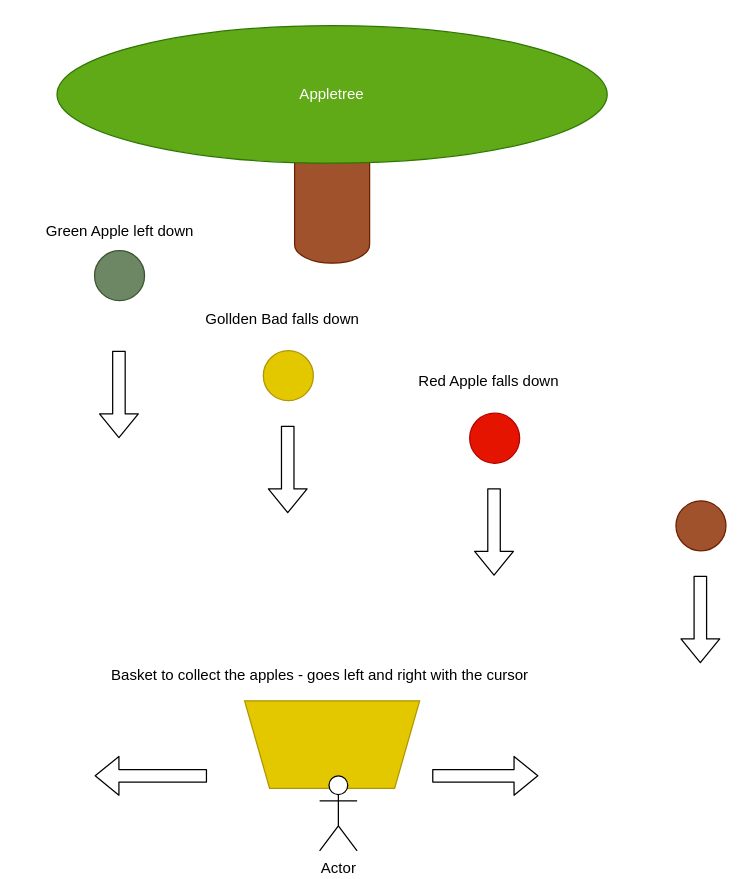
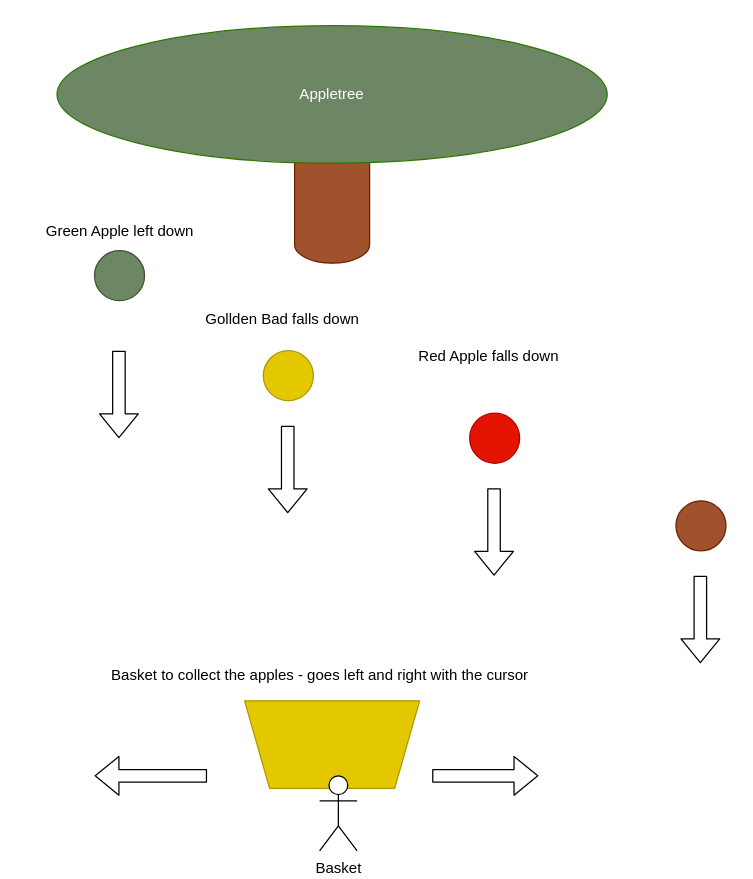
  <mxCell id="0" />
  <mxCell id="1" parent="0" />
  <mxCell id="2" value="" style="shape=cylinder3;whiteSpace=wrap;html=1;boundedLbl=1;backgroundOutline=1;size=15;fillColor=#a0522d;fontColor=#ffffff;strokeColor=#6D1F00;" vertex="1" parent="1"><mxGeometry x="235" y="90" width="60" height="120" as="geometry" /></mxCell>
- <mxCell id="3" value="Appletree" style="ellipse;whiteSpace=wrap;html=1;fillColor=#60a917;fontColor=#ffffff;strokeColor=#2D7600;" vertex="1" parent="1"><mxGeometry x="45" y="20" width="440" height="110" as="geometry" /></mxCell>
+ <mxCell id="3" value="Appletree" style="ellipse;whiteSpace=wrap;html=1;fillColor=#6d8764;fontColor=#ffffff;strokeColor=#2D7600;" vertex="1" parent="1"><mxGeometry x="45" y="20" width="440" height="110" as="geometry" /></mxCell>
  <mxCell id="4" value="" style="ellipse;whiteSpace=wrap;html=1;aspect=fixed;fillColor=#6d8764;fontColor=#ffffff;strokeColor=#3A5431;" vertex="1" parent="1"><mxGeometry x="75" y="200" width="40" height="40" as="geometry" /></mxCell>
  <mxCell id="5" value="" style="ellipse;whiteSpace=wrap;html=1;aspect=fixed;fillColor=#e51400;fontColor=#ffffff;strokeColor=#B20000;" vertex="1" parent="1"><mxGeometry x="375" y="330" width="40" height="40" as="geometry" /></mxCell>
  <mxCell id="6" value="" style="shape=trapezoid;perimeter=trapezoidPerimeter;whiteSpace=wrap;html=1;fixedSize=1;rotation=-180;fillColor=#e3c800;fontColor=#000000;strokeColor=#B09500;" vertex="1" parent="1"><mxGeometry x="195" y="560" width="140" height="70" as="geometry" /></mxCell>
  <mxCell id="7" value="" style="shape=flexArrow;endArrow=classic;html=1;" edge="1" parent="1"><mxGeometry width="50" height="50" relative="1" as="geometry"><mxPoint x="94.5" y="280" as="sourcePoint" /><mxPoint x="94.5" y="350" as="targetPoint" /></mxGeometry></mxCell>
  <mxCell id="8" value="" style="shape=flexArrow;endArrow=classic;html=1;" edge="1" parent="1"><mxGeometry width="50" height="50" relative="1" as="geometry"><mxPoint x="394.5" y="390" as="sourcePoint" /><mxPoint x="394.5" y="460" as="targetPoint" /></mxGeometry></mxCell>
  <mxCell id="9" value="" style="shape=flexArrow;endArrow=classic;html=1;" edge="1" parent="1"><mxGeometry width="50" height="50" relative="1" as="geometry"><mxPoint x="165" y="620" as="sourcePoint" /><mxPoint x="75" y="620" as="targetPoint" /><Array as="points"><mxPoint x="75" y="620" /></Array></mxGeometry></mxCell>
  <mxCell id="10" value="" style="shape=flexArrow;endArrow=classic;html=1;" edge="1" parent="1"><mxGeometry width="50" height="50" relative="1" as="geometry"><mxPoint x="345" y="620" as="sourcePoint" /><mxPoint x="430" y="620" as="targetPoint" /></mxGeometry></mxCell>
- <mxCell id="11" value="Actor" style="shape=umlActor;verticalLabelPosition=bottom;verticalAlign=top;html=1;outlineConnect=0;" vertex="1" parent="1"><mxGeometry x="255" y="620" width="30" height="60" as="geometry" /></mxCell>
+ <mxCell id="11" value="Basket" style="shape=umlActor;verticalLabelPosition=bottom;verticalAlign=top;html=1;outlineConnect=0;" vertex="1" parent="1"><mxGeometry x="255" y="620" width="30" height="60" as="geometry" /></mxCell>
  <mxCell id="12" value="Green Apple left down" style="text;html=1;align=center;verticalAlign=middle;resizable=0;points=[];autosize=1;strokeColor=none;fillColor=none;" vertex="1" parent="1"><mxGeometry x="20" y="170" width="150" height="30" as="geometry" /></mxCell>
- <mxCell id="13" value="Red Apple falls down" style="text;html=1;align=center;verticalAlign=middle;resizable=0;points=[];autosize=1;strokeColor=none;fillColor=none;" vertex="1" parent="1"><mxGeometry x="320" y="290" width="140" height="30" as="geometry" /></mxCell>
+ <mxCell id="13" value="Red Apple falls down" style="text;html=1;align=center;verticalAlign=middle;resizable=0;points=[];autosize=1;strokeColor=none;fillColor=none;" vertex="1" parent="1"><mxGeometry x="320" y="270" width="140" height="30" as="geometry" /></mxCell>
  <mxCell id="14" value="" style="ellipse;whiteSpace=wrap;html=1;aspect=fixed;fillColor=#e3c800;fontColor=#000000;strokeColor=#B09500;" vertex="1" parent="1"><mxGeometry x="210" y="280" width="40" height="40" as="geometry" /></mxCell>
  <mxCell id="15" value="" style="shape=flexArrow;endArrow=classic;html=1;" edge="1" parent="1"><mxGeometry width="50" height="50" relative="1" as="geometry"><mxPoint x="229.5" y="340" as="sourcePoint" /><mxPoint x="229.5" y="410" as="targetPoint" /></mxGeometry></mxCell>
  <mxCell id="16" value="Gollden Bad falls down" style="text;html=1;align=center;verticalAlign=middle;resizable=0;points=[];autosize=1;strokeColor=none;fillColor=none;" vertex="1" parent="1"><mxGeometry x="150" y="240" width="150" height="30" as="geometry" /></mxCell>
  <mxCell id="17" value="" style="ellipse;whiteSpace=wrap;html=1;aspect=fixed;fillColor=#a0522d;fontColor=#ffffff;strokeColor=#6D1F00;" vertex="1" parent="1"><mxGeometry x="540" y="400" width="40" height="40" as="geometry" /></mxCell>
  <mxCell id="18" value="" style="shape=flexArrow;endArrow=classic;html=1;" edge="1" parent="1"><mxGeometry width="50" height="50" relative="1" as="geometry"><mxPoint x="559.5" y="460" as="sourcePoint" /><mxPoint x="559.5" y="530" as="targetPoint" /></mxGeometry></mxCell>
  <mxCell id="19" value="Basket to collect the apples - goes left and right with the cursor" style="text;html=1;align=center;verticalAlign=middle;resizable=0;points=[];autosize=1;strokeColor=none;fillColor=none;" vertex="1" parent="1"><mxGeometry x="75" y="525" width="360" height="30" as="geometry" /></mxCell>
